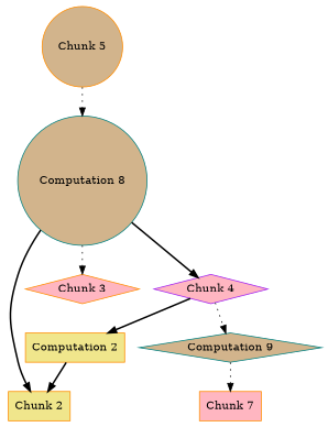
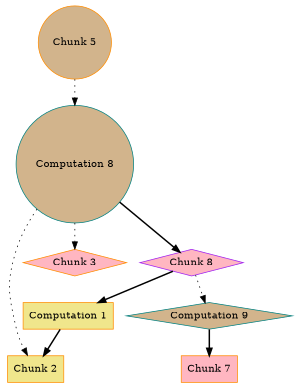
  digraph {
    rankdir=TB
    node [color=darkorange fillcolor=lightpink shape=box style=filled]
    edge [style=bold]
    n1 [label="Chunk 7"]
    n2 [fillcolor=khaki label="Chunk 2"]
    n3 [label="Chunk 3" shape=diamond]
-   n4 [fillcolor=khaki label="Computation 2"]
-   n5 [color=purple label="Chunk 4" shape=diamond]
+   n4 [fillcolor=khaki label="Computation 1"]
+   n5 [color=purple label="Chunk 8" shape=diamond]
    n6 [color=teal fillcolor=tan label="Computation 9" shape=diamond]
    n7 [fillcolor=tan label="Chunk 5" shape=circle]
    n8 [color=teal fillcolor=tan label="Computation 8" shape=circle]
    n4 -> n2
    n5 -> n4
    n5 -> n6 [style=dotted]
-   n6 -> n1 [style=dotted]
+   n6 -> n1
    n7 -> n8 [style=dotted]
-   n8 -> n2
+   n8 -> n2 [style=dotted]
    n8 -> n3 [style=dotted]
    n8 -> n5
  }
